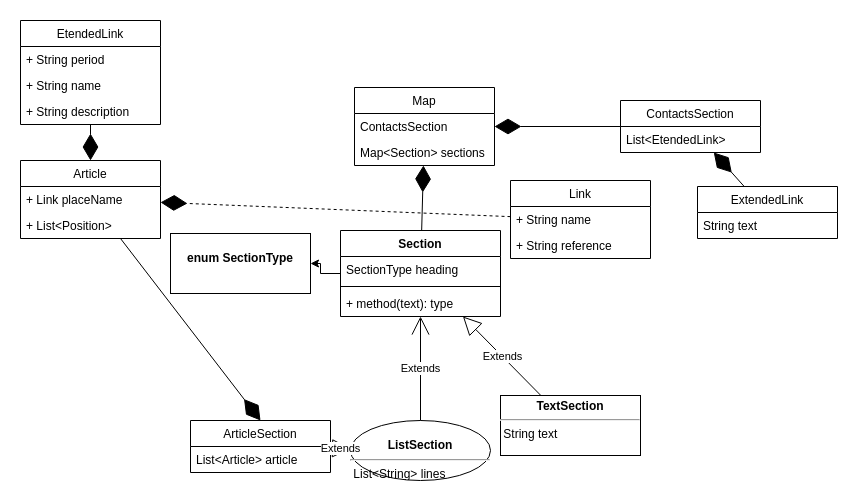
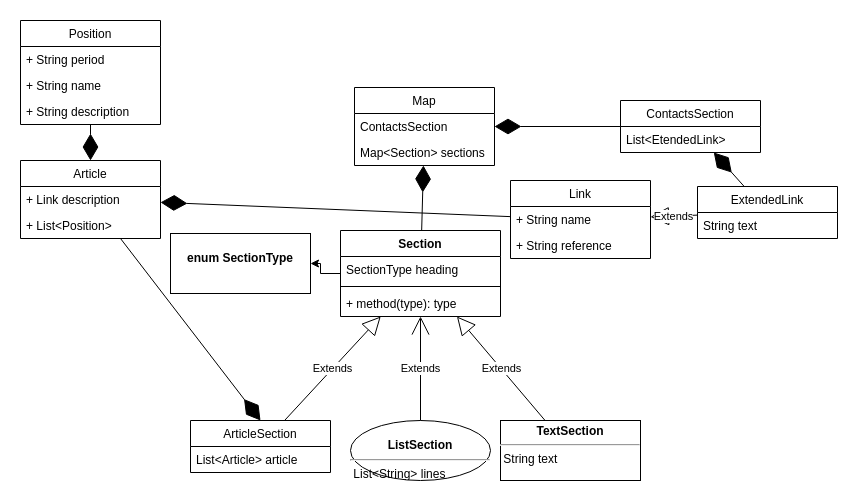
  <mxCell id="0" />
  <mxCell id="1" parent="0" />
  <mxCell id="2" value="Map" style="swimlane;fontStyle=0;childLayout=stackLayout;horizontal=1;startSize=26;fillColor=none;horizontalStack=0;resizeParent=1;resizeParentMax=0;resizeLast=0;collapsible=1;marginBottom=0;" vertex="1" parent="1"><mxGeometry x="354" y="87" width="140" height="78" as="geometry" /></mxCell>
  <mxCell id="3" value="ContactsSection" style="text;strokeColor=none;fillColor=none;align=left;verticalAlign=top;spacingLeft=4;spacingRight=4;overflow=hidden;rotatable=0;points=[[0,0.5],[1,0.5]];portConstraint=eastwest;fontStyle=0" vertex="1" parent="2"><mxGeometry y="26" width="140" height="26" as="geometry" /></mxCell>
  <mxCell id="4" value="Map&lt;Section&gt; sections" style="text;strokeColor=none;fillColor=none;align=left;verticalAlign=top;spacingLeft=4;spacingRight=4;overflow=hidden;rotatable=0;points=[[0,0.5],[1,0.5]];portConstraint=eastwest;" vertex="1" parent="2"><mxGeometry y="52" width="140" height="26" as="geometry" /></mxCell>
  <mxCell id="5" style="edgeStyle=orthogonalEdgeStyle;rounded=0;orthogonalLoop=1;jettySize=auto;html=1;entryX=1;entryY=0.5;entryDx=0;entryDy=0;" edge="1" parent="1" source="6" target="11"><mxGeometry relative="1" as="geometry" /></mxCell>
  <mxCell id="6" value="Section" style="swimlane;fontStyle=1;align=center;verticalAlign=top;childLayout=stackLayout;horizontal=1;startSize=26;horizontalStack=0;resizeParent=1;resizeParentMax=0;resizeLast=0;collapsible=1;marginBottom=0;" vertex="1" parent="1"><mxGeometry x="340" y="230" width="160" height="86" as="geometry" /></mxCell>
  <mxCell id="7" value="SectionType heading" style="text;strokeColor=none;fillColor=none;align=left;verticalAlign=top;spacingLeft=4;spacingRight=4;overflow=hidden;rotatable=0;points=[[0,0.5],[1,0.5]];portConstraint=eastwest;" vertex="1" parent="6"><mxGeometry y="26" width="160" height="26" as="geometry" /></mxCell>
  <mxCell id="8" value="" style="line;strokeWidth=1;fillColor=none;align=left;verticalAlign=middle;spacingTop=-1;spacingLeft=3;spacingRight=3;rotatable=0;labelPosition=right;points=[];portConstraint=eastwest;" vertex="1" parent="6"><mxGeometry y="52" width="160" height="8" as="geometry" /></mxCell>
- <mxCell id="9" value="+ method(text): type" style="text;strokeColor=none;fillColor=none;align=left;verticalAlign=top;spacingLeft=4;spacingRight=4;overflow=hidden;rotatable=0;points=[[0,0.5],[1,0.5]];portConstraint=eastwest;" vertex="1" parent="6"><mxGeometry y="60" width="160" height="26" as="geometry" /></mxCell>
+ <mxCell id="9" value="+ method(type): type" style="text;strokeColor=none;fillColor=none;align=left;verticalAlign=top;spacingLeft=4;spacingRight=4;overflow=hidden;rotatable=0;points=[[0,0.5],[1,0.5]];portConstraint=eastwest;" vertex="1" parent="6"><mxGeometry y="60" width="160" height="26" as="geometry" /></mxCell>
  <mxCell id="10" value="&lt;p style=&quot;margin: 0px ; margin-top: 4px ; text-align: center&quot;&gt;&lt;br&gt;&lt;b&gt;ListSection&lt;/b&gt;&lt;/p&gt;&lt;hr&gt;&lt;span style=&quot;white-space: pre&quot;&gt; &lt;/span&gt;List&amp;lt;String&amp;gt; lines" style="ellipse;verticalAlign=top;align=left;overflow=fill;fontSize=12;fontFamily=Helvetica;html=1;" vertex="1" parent="1"><mxGeometry x="350" y="420" width="140" height="60" as="geometry" /></mxCell>
  <mxCell id="11" value="&lt;p style=&quot;margin: 0px ; margin-top: 4px ; text-align: center&quot;&gt;&lt;br&gt;&lt;b&gt;enum SectionType&lt;/b&gt;&lt;/p&gt;" style="verticalAlign=top;align=left;overflow=fill;fontSize=12;fontFamily=Helvetica;html=1;" vertex="1" parent="1"><mxGeometry x="170" y="233" width="140" height="60" as="geometry" /></mxCell>
- <mxCell id="12" value="&lt;p style=&quot;margin: 0px ; margin-top: 4px ; text-align: center&quot;&gt;&lt;b&gt;TextSection&lt;/b&gt;&lt;/p&gt;&lt;hr&gt;&lt;span style=&quot;white-space: pre&quot;&gt; &lt;/span&gt;String text" style="verticalAlign=top;align=left;overflow=fill;fontSize=12;fontFamily=Helvetica;html=1;strokeColor=#000000;direction=west;" vertex="1" parent="1"><mxGeometry x="500" y="395" width="140" height="60" as="geometry" /></mxCell>
+ <mxCell id="12" value="&lt;p style=&quot;margin: 0px ; margin-top: 4px ; text-align: center&quot;&gt;&lt;b&gt;TextSection&lt;/b&gt;&lt;/p&gt;&lt;hr&gt;&lt;span style=&quot;white-space: pre&quot;&gt; &lt;/span&gt;String text" style="verticalAlign=top;align=left;overflow=fill;fontSize=12;fontFamily=Helvetica;html=1;strokeColor=#000000;direction=west;" vertex="1" parent="1"><mxGeometry x="500" y="420" width="140" height="60" as="geometry" /></mxCell>
  <mxCell id="13" value="Link" style="swimlane;fontStyle=0;childLayout=stackLayout;horizontal=1;startSize=26;fillColor=none;horizontalStack=0;resizeParent=1;resizeParentMax=0;resizeLast=0;collapsible=1;marginBottom=0;strokeColor=#000000;" vertex="1" parent="1"><mxGeometry x="510" y="180" width="140" height="78" as="geometry" /></mxCell>
  <mxCell id="14" value="+ String name" style="text;strokeColor=none;fillColor=none;align=left;verticalAlign=top;spacingLeft=4;spacingRight=4;overflow=hidden;rotatable=0;points=[[0,0.5],[1,0.5]];portConstraint=eastwest;" vertex="1" parent="13"><mxGeometry y="26" width="140" height="26" as="geometry" /></mxCell>
  <mxCell id="15" value="+ String reference" style="text;strokeColor=none;fillColor=none;align=left;verticalAlign=top;spacingLeft=4;spacingRight=4;overflow=hidden;rotatable=0;points=[[0,0.5],[1,0.5]];portConstraint=eastwest;" vertex="1" parent="13"><mxGeometry y="52" width="140" height="26" as="geometry" /></mxCell>
  <mxCell id="16" value="Article" style="swimlane;fontStyle=0;childLayout=stackLayout;horizontal=1;startSize=26;fillColor=none;horizontalStack=0;resizeParent=1;resizeParentMax=0;resizeLast=0;collapsible=1;marginBottom=0;strokeColor=#000000;" vertex="1" parent="1"><mxGeometry x="20" y="160" width="140" height="78" as="geometry" /></mxCell>
- <mxCell id="17" value="+ Link placeName" style="text;strokeColor=none;fillColor=none;align=left;verticalAlign=top;spacingLeft=4;spacingRight=4;overflow=hidden;rotatable=0;points=[[0,0.5],[1,0.5]];portConstraint=eastwest;" vertex="1" parent="16"><mxGeometry y="26" width="140" height="26" as="geometry" /></mxCell>
+ <mxCell id="17" value="+ Link description" style="text;strokeColor=none;fillColor=none;align=left;verticalAlign=top;spacingLeft=4;spacingRight=4;overflow=hidden;rotatable=0;points=[[0,0.5],[1,0.5]];portConstraint=eastwest;" vertex="1" parent="16"><mxGeometry y="26" width="140" height="26" as="geometry" /></mxCell>
  <mxCell id="18" value="+ List&lt;Position&gt;" style="text;strokeColor=none;fillColor=none;align=left;verticalAlign=top;spacingLeft=4;spacingRight=4;overflow=hidden;rotatable=0;points=[[0,0.5],[1,0.5]];portConstraint=eastwest;" vertex="1" parent="16"><mxGeometry y="52" width="140" height="26" as="geometry" /></mxCell>
- <mxCell id="19" value="EtendedLink" style="swimlane;fontStyle=0;childLayout=stackLayout;horizontal=1;startSize=26;fillColor=none;horizontalStack=0;resizeParent=1;resizeParentMax=0;resizeLast=0;collapsible=1;marginBottom=0;strokeColor=#000000;" vertex="1" parent="1"><mxGeometry x="20" y="20" width="140" height="104" as="geometry" /></mxCell>
+ <mxCell id="19" value="Position" style="swimlane;fontStyle=0;childLayout=stackLayout;horizontal=1;startSize=26;fillColor=none;horizontalStack=0;resizeParent=1;resizeParentMax=0;resizeLast=0;collapsible=1;marginBottom=0;strokeColor=#000000;" vertex="1" parent="1"><mxGeometry x="20" y="20" width="140" height="104" as="geometry" /></mxCell>
  <mxCell id="20" value="+ String period" style="text;strokeColor=none;fillColor=none;align=left;verticalAlign=top;spacingLeft=4;spacingRight=4;overflow=hidden;rotatable=0;points=[[0,0.5],[1,0.5]];portConstraint=eastwest;" vertex="1" parent="19"><mxGeometry y="26" width="140" height="26" as="geometry" /></mxCell>
  <mxCell id="21" value="+ String name" style="text;strokeColor=none;fillColor=none;align=left;verticalAlign=top;spacingLeft=4;spacingRight=4;overflow=hidden;rotatable=0;points=[[0,0.5],[1,0.5]];portConstraint=eastwest;" vertex="1" parent="19"><mxGeometry y="52" width="140" height="26" as="geometry" /></mxCell>
  <mxCell id="22" value="+ String description" style="text;strokeColor=none;fillColor=none;align=left;verticalAlign=top;spacingLeft=4;spacingRight=4;overflow=hidden;rotatable=0;points=[[0,0.5],[1,0.5]];portConstraint=eastwest;" vertex="1" parent="19"><mxGeometry y="78" width="140" height="26" as="geometry" /></mxCell>
  <mxCell id="23" value="ContactsSection" style="swimlane;fontStyle=0;childLayout=stackLayout;horizontal=1;startSize=26;fillColor=none;horizontalStack=0;resizeParent=1;resizeParentMax=0;resizeLast=0;collapsible=1;marginBottom=0;strokeColor=#000000;" vertex="1" parent="1"><mxGeometry x="620" y="100" width="140" height="52" as="geometry" /></mxCell>
  <mxCell id="24" value="List&lt;EtendedLink&gt;" style="text;strokeColor=none;fillColor=none;align=left;verticalAlign=top;spacingLeft=4;spacingRight=4;overflow=hidden;rotatable=0;points=[[0,0.5],[1,0.5]];portConstraint=eastwest;" vertex="1" parent="23"><mxGeometry y="26" width="140" height="26" as="geometry" /></mxCell>
  <mxCell id="25" value="" style="endArrow=diamondThin;endFill=1;endSize=24;html=1;" edge="1" parent="1" source="23" target="2"><mxGeometry width="160" relative="1" as="geometry"><mxPoint x="340" y="50" as="sourcePoint" /><mxPoint x="430" y="120" as="targetPoint" /></mxGeometry></mxCell>
  <mxCell id="26" value="" style="endArrow=diamondThin;endFill=1;endSize=24;html=1;" edge="1" parent="1" source="6" target="2"><mxGeometry width="160" relative="1" as="geometry"><mxPoint x="340" y="260" as="sourcePoint" /><mxPoint x="500" y="260" as="targetPoint" /></mxGeometry></mxCell>
  <mxCell id="27" value="" style="endArrow=diamondThin;endFill=1;endSize=24;html=1;entryX=0.5;entryY=0;entryDx=0;entryDy=0;" edge="1" parent="1" source="16" target="33"><mxGeometry width="160" relative="1" as="geometry"><mxPoint x="-50" y="260" as="sourcePoint" /><mxPoint x="110" y="260" as="targetPoint" /></mxGeometry></mxCell>
  <mxCell id="28" value="Extends" style="endArrow=open;endSize=16;endFill=0;html=1;exitX=0.5;exitY=0;exitDx=0;exitDy=0;" edge="1" parent="1" source="10" target="6"><mxGeometry width="160" relative="1" as="geometry"><mxPoint x="70" y="460" as="sourcePoint" /><mxPoint x="230" y="460" as="targetPoint" /></mxGeometry></mxCell>
  <mxCell id="29" value="Extends" style="endArrow=block;endSize=16;endFill=0;html=1;" edge="1" parent="1" source="12" target="6"><mxGeometry width="160" relative="1" as="geometry"><mxPoint x="210" y="380" as="sourcePoint" /><mxPoint x="370" y="380" as="targetPoint" /></mxGeometry></mxCell>
- <mxCell id="30" value="" style="endArrow=diamondThin;endFill=1;endSize=24;html=1;dashed=1;" edge="1" parent="1" source="13" target="16"><mxGeometry width="160" relative="1" as="geometry"><mxPoint x="70" y="450" as="sourcePoint" /><mxPoint x="230" y="450" as="targetPoint" /><Array as="points" /></mxGeometry></mxCell>
+ <mxCell id="30" value="" style="endArrow=diamondThin;endFill=1;endSize=24;html=1;" edge="1" parent="1" source="13" target="16"><mxGeometry width="160" relative="1" as="geometry"><mxPoint x="70" y="450" as="sourcePoint" /><mxPoint x="230" y="450" as="targetPoint" /><Array as="points" /></mxGeometry></mxCell>
  <mxCell id="31" value="" style="endArrow=diamondThin;endFill=1;endSize=24;html=1;" edge="1" parent="1" source="36" target="23"><mxGeometry width="160" relative="1" as="geometry"><mxPoint x="80" y="470" as="sourcePoint" /><mxPoint x="240" y="470" as="targetPoint" /></mxGeometry></mxCell>
  <mxCell id="32" value="" style="endArrow=diamondThin;endFill=1;endSize=24;html=1;" edge="1" parent="1" source="19" target="16"><mxGeometry width="160" relative="1" as="geometry"><mxPoint x="630" y="480" as="sourcePoint" /><mxPoint x="790" y="480" as="targetPoint" /></mxGeometry></mxCell>
  <mxCell id="33" value="ArticleSection" style="swimlane;fontStyle=0;childLayout=stackLayout;horizontal=1;startSize=26;fillColor=none;horizontalStack=0;resizeParent=1;resizeParentMax=0;resizeLast=0;collapsible=1;marginBottom=0;strokeColor=#000000;" vertex="1" parent="1"><mxGeometry x="190" y="420" width="140" height="52" as="geometry" /></mxCell>
  <mxCell id="34" value="List&lt;Article&gt; article" style="text;strokeColor=none;fillColor=none;align=left;verticalAlign=top;spacingLeft=4;spacingRight=4;overflow=hidden;rotatable=0;points=[[0,0.5],[1,0.5]];portConstraint=eastwest;" vertex="1" parent="33"><mxGeometry y="26" width="140" height="26" as="geometry" /></mxCell>
- <mxCell id="35" value="Extends" style="endArrow=block;endSize=16;endFill=0;html=1;" edge="1" parent="1" source="33" target="10"><mxGeometry width="160" relative="1" as="geometry"><mxPoint x="160" y="350" as="sourcePoint" /><mxPoint x="420" y="240" as="targetPoint" /></mxGeometry></mxCell>
+ <mxCell id="35" value="Extends" style="endArrow=block;endSize=16;endFill=0;html=1;" edge="1" parent="1" source="33" target="6"><mxGeometry width="160" relative="1" as="geometry"><mxPoint x="160" y="350" as="sourcePoint" /><mxPoint x="420" y="240" as="targetPoint" /></mxGeometry></mxCell>
  <mxCell id="36" value="ExtendedLink" style="swimlane;fontStyle=0;childLayout=stackLayout;horizontal=1;startSize=26;fillColor=none;horizontalStack=0;resizeParent=1;resizeParentMax=0;resizeLast=0;collapsible=1;marginBottom=0;strokeColor=#000000;" vertex="1" parent="1"><mxGeometry x="697" y="186" width="140" height="52" as="geometry" /></mxCell>
  <mxCell id="37" value="String text" style="text;strokeColor=none;fillColor=none;align=left;verticalAlign=top;spacingLeft=4;spacingRight=4;overflow=hidden;rotatable=0;points=[[0,0.5],[1,0.5]];portConstraint=eastwest;" vertex="1" parent="36"><mxGeometry y="26" width="140" height="26" as="geometry" /></mxCell>
+ <mxCell id="38" value="Extends" style="endArrow=block;endSize=16;endFill=0;html=1;" edge="1" parent="1" source="36" target="13"><mxGeometry width="160" relative="1" as="geometry"><mxPoint x="680" y="440" as="sourcePoint" /><mxPoint x="840" y="440" as="targetPoint" /></mxGeometry></mxCell>
